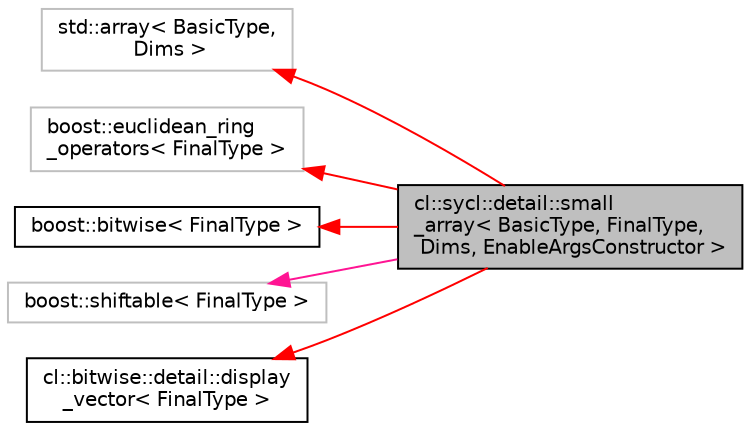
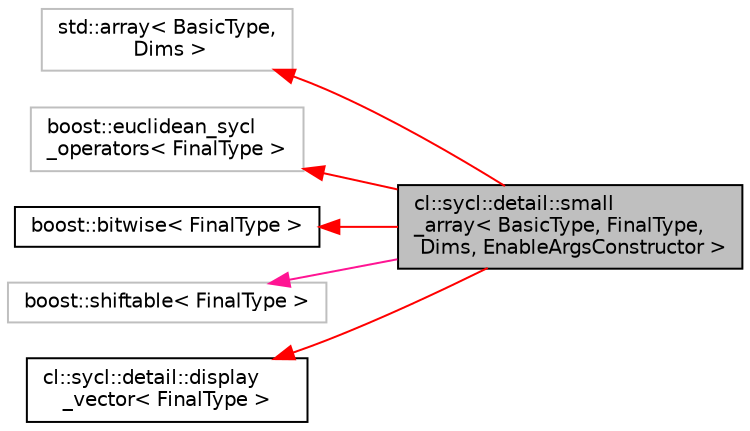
  digraph {
    rankdir=LR
    node [color=black fontname=Helvetica fontsize=10 shape=record]
    edge [color=red dir=back fontname=Helvetica fontsize=10 labelfontname=Helvetica labelfontsize=10 style=solid]
    n1 [fillcolor=grey75 fontcolor=black height=0.2 label="cl::sycl::detail::small\l_array\< BasicType, FinalType,\l Dims, EnableArgsConstructor \>" style=filled width=0.4]
    n2 [color=grey75 height=0.2 label="std::array\< BasicType,\l Dims \>" width=0.4]
-   n3 [color=grey75 height=0.2 label="boost::euclidean_ring\l_operators\< FinalType \>" width=0.4]
+   n3 [color=grey75 height=0.2 label="boost::euclidean_sycl\l_operators\< FinalType \>" width=0.4]
    n4 [height=0.2 label="boost::bitwise\< FinalType \>" width=0.4]
    n5 [color=grey75 height=0.2 label="boost::shiftable\< FinalType \>" width=0.4]
-   n6 [height=0.2 label="cl::bitwise::detail::display\l_vector\< FinalType \>" width=0.4]
+   n6 [height=0.2 label="cl::sycl::detail::display\l_vector\< FinalType \>" width=0.4]
    n2 -> n1
    n3 -> n1
    n4 -> n1
    n5 -> n1 [color=deeppink]
    n6 -> n1
  }
